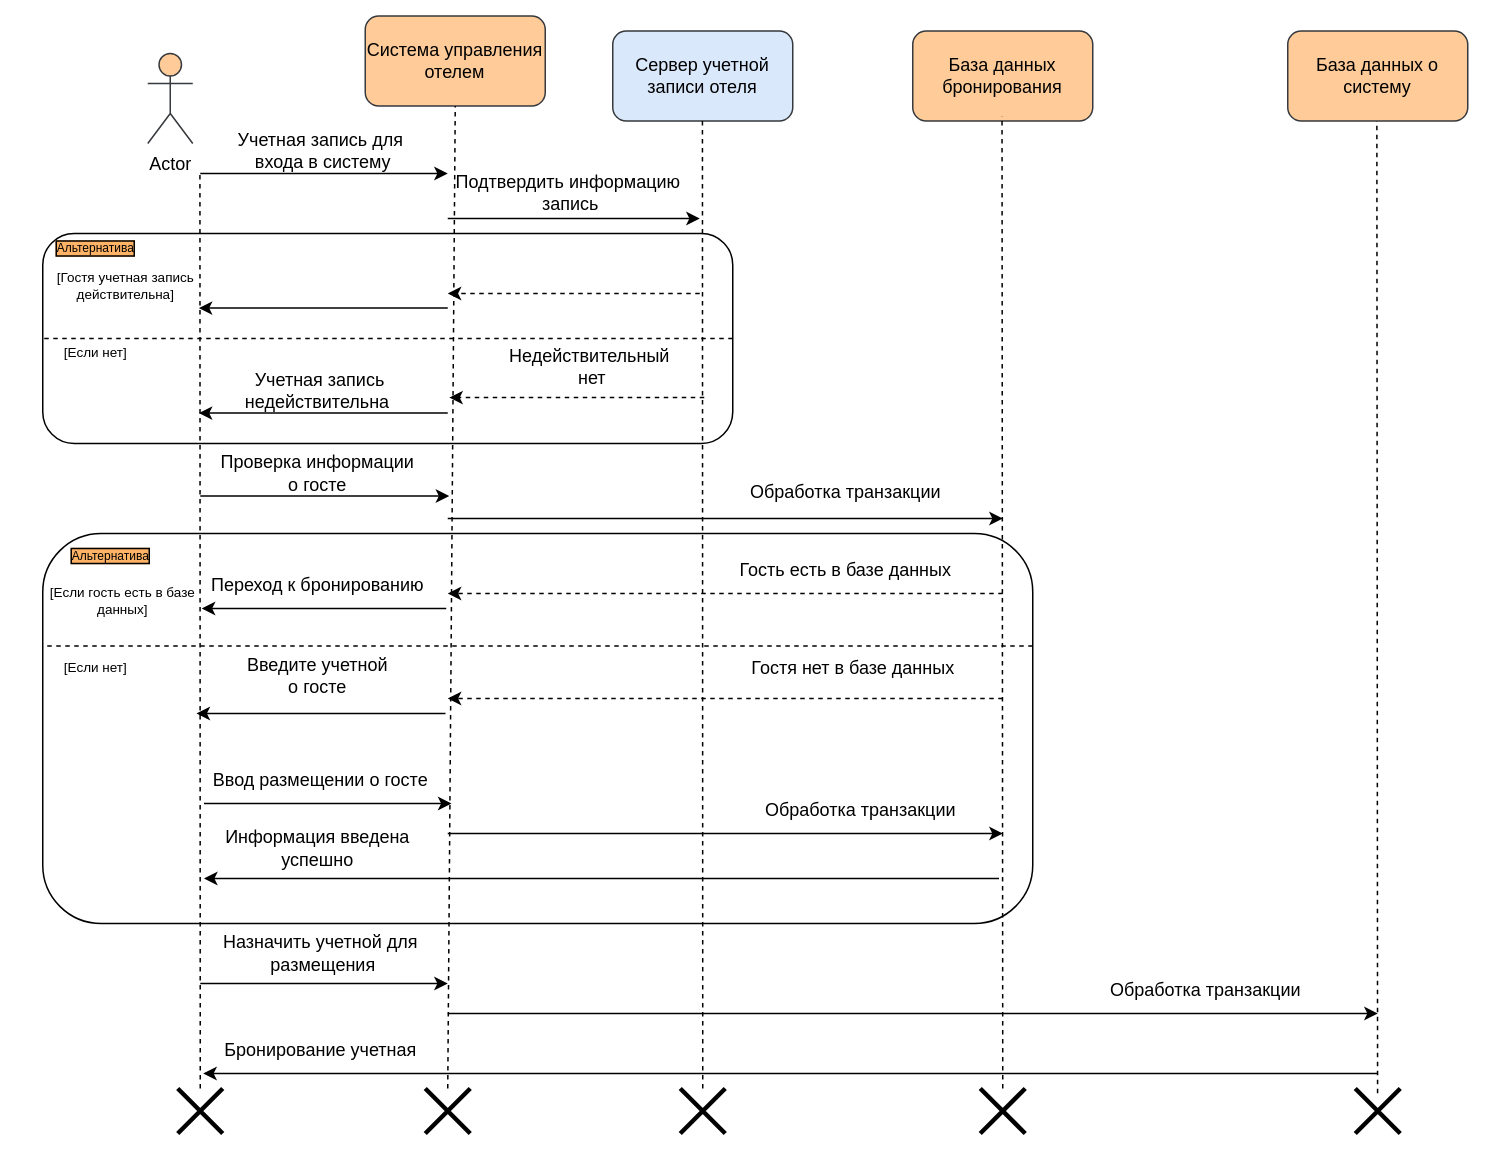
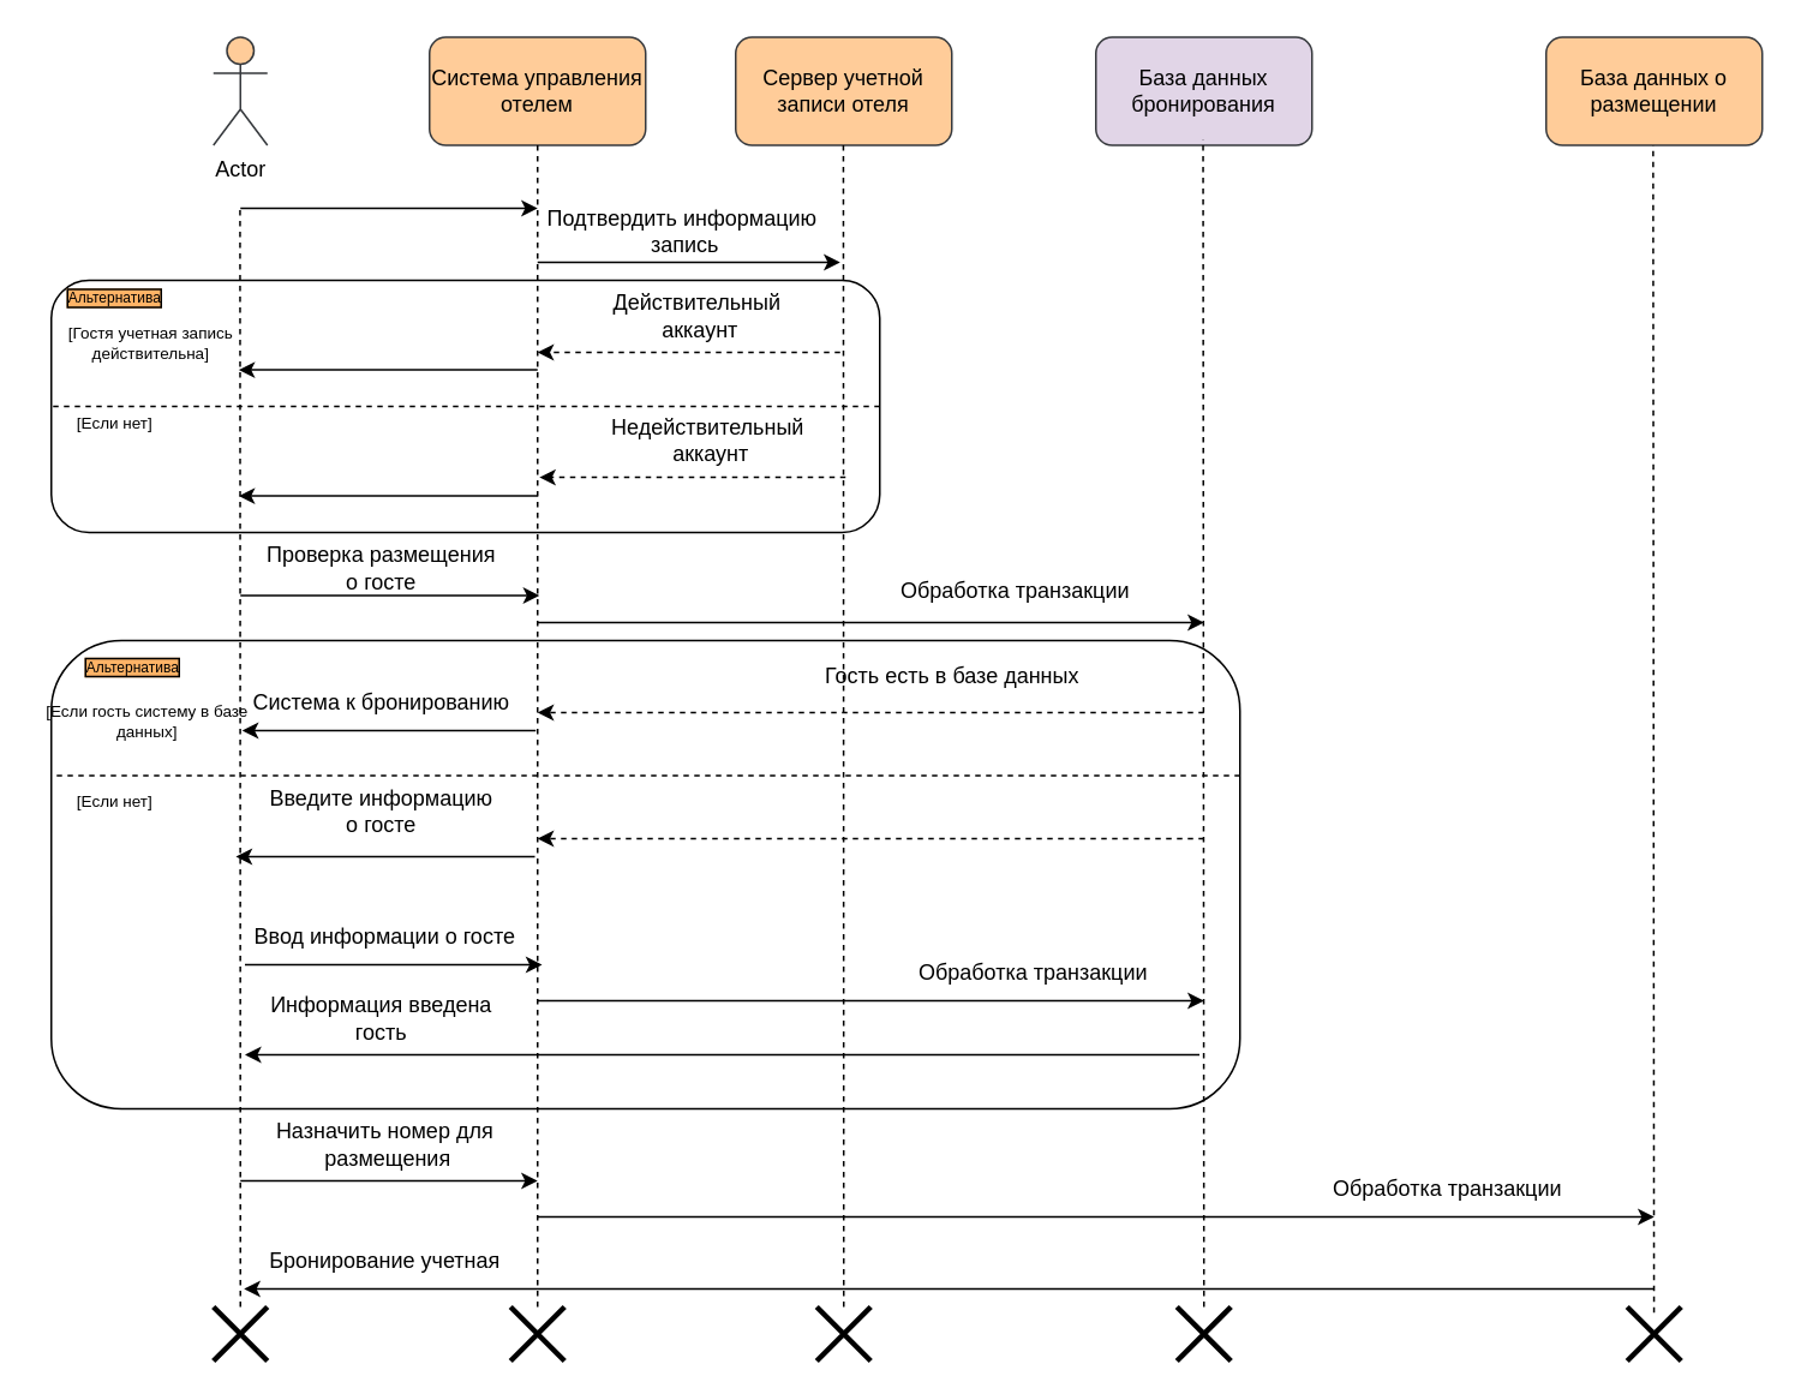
  <mxCell id="0" />
  <mxCell id="1" parent="0" />
- <mxCell id="2" value="Actor" style="shape=umlActor;verticalLabelPosition=bottom;verticalAlign=top;html=1;outlineConnect=0;fillColor=#ffcc99;strokeColor=#36393d;" parent="1" vertex="1"><mxGeometry x="98" y="35" width="30" height="60" as="geometry" /></mxCell>
- <mxCell id="3" value="Система управления отелем" style="rounded=1;whiteSpace=wrap;html=1;fillColor=#ffcc99;strokeColor=#36393d;" vertex="1" parent="1"><mxGeometry x="243" y="10" width="120" height="60" as="geometry" /></mxCell>
- <mxCell id="4" value="Сервер учетной записи отеля" style="rounded=1;whiteSpace=wrap;html=1;fillColor=#dae8fc;strokeColor=#36393d;" vertex="1" parent="1"><mxGeometry x="408" y="20" width="120" height="60" as="geometry" /></mxCell>
- <mxCell id="5" value="База данных бронирования" style="rounded=1;whiteSpace=wrap;html=1;fillColor=#ffcc99;strokeColor=#36393d;" vertex="1" parent="1"><mxGeometry x="608" y="20" width="120" height="60" as="geometry" /></mxCell>
- <mxCell id="6" value="База данных о систему" style="rounded=1;whiteSpace=wrap;html=1;fillColor=#ffcc99;strokeColor=#36393d;" vertex="1" parent="1"><mxGeometry x="858" y="20" width="120" height="60" as="geometry" /></mxCell>
+ <mxCell id="2" value="Actor" style="shape=umlActor;verticalLabelPosition=bottom;verticalAlign=top;html=1;outlineConnect=0;fillColor=#ffcc99;strokeColor=#36393d;" parent="1" vertex="1"><mxGeometry x="118" y="20" width="30" height="60" as="geometry" /></mxCell>
+ <mxCell id="3" value="Система управления отелем" style="rounded=1;whiteSpace=wrap;html=1;fillColor=#ffcc99;strokeColor=#36393d;" vertex="1" parent="1"><mxGeometry x="238" y="20" width="120" height="60" as="geometry" /></mxCell>
+ <mxCell id="4" value="Сервер учетной записи отеля" style="rounded=1;whiteSpace=wrap;html=1;fillColor=#ffcc99;strokeColor=#36393d;" vertex="1" parent="1"><mxGeometry x="408" y="20" width="120" height="60" as="geometry" /></mxCell>
+ <mxCell id="5" value="База данных бронирования" style="rounded=1;whiteSpace=wrap;html=1;fillColor=#e1d5e7;strokeColor=#36393d;" vertex="1" parent="1"><mxGeometry x="608" y="20" width="120" height="60" as="geometry" /></mxCell>
+ <mxCell id="6" value="База данных о размещении" style="rounded=1;whiteSpace=wrap;html=1;fillColor=#ffcc99;strokeColor=#36393d;" vertex="1" parent="1"><mxGeometry x="858" y="20" width="120" height="60" as="geometry" /></mxCell>
  <mxCell id="7" value="" style="endArrow=none;dashed=1;html=1;rounded=0;entryX=0.5;entryY=1;entryDx=0;entryDy=0;" edge="1" parent="1" target="3"><mxGeometry width="50" height="50" relative="1" as="geometry"><mxPoint x="298" y="725" as="sourcePoint" /><mxPoint x="238" y="55" as="targetPoint" /></mxGeometry></mxCell>
  <mxCell id="8" value="" style="endArrow=none;dashed=1;html=1;rounded=0;entryX=0.5;entryY=1;entryDx=0;entryDy=0;" edge="1" parent="1"><mxGeometry width="50" height="50" relative="1" as="geometry"><mxPoint x="133" y="725" as="sourcePoint" /><mxPoint x="132.79" y="115" as="targetPoint" /></mxGeometry></mxCell>
  <mxCell id="9" value="" style="endArrow=classic;html=1;rounded=0;targetPerimeterSpacing=0;jumpSize=0;strokeColor=default;endFill=1;" edge="1" parent="1"><mxGeometry width="50" height="50" relative="1" as="geometry"><mxPoint x="133" y="115" as="sourcePoint" /><mxPoint x="298" y="115" as="targetPoint" /></mxGeometry></mxCell>
  <mxCell id="10" value="" style="endArrow=classic;html=1;rounded=0;targetPerimeterSpacing=0;jumpSize=0;strokeColor=default;endFill=1;" edge="1" parent="1"><mxGeometry width="50" height="50" relative="1" as="geometry"><mxPoint x="298" y="145" as="sourcePoint" /><mxPoint x="466" y="145" as="targetPoint" /></mxGeometry></mxCell>
  <mxCell id="11" value="" style="endArrow=none;dashed=1;html=1;rounded=0;entryX=0.5;entryY=1;entryDx=0;entryDy=0;" edge="1" parent="1"><mxGeometry width="50" height="50" relative="1" as="geometry"><mxPoint x="468" y="725" as="sourcePoint" /><mxPoint x="467.79" y="80" as="targetPoint" /></mxGeometry></mxCell>
- <mxCell id="12" value="Учетная запись для&lt;br&gt;&amp;nbsp;входа в систему" style="text;html=1;align=center;verticalAlign=middle;resizable=0;points=[];autosize=1;strokeColor=none;fillColor=none;" vertex="1" parent="1"><mxGeometry x="148" y="80" width="130" height="40" as="geometry" /></mxCell>
  <mxCell id="13" value="Подтвердить информацию&lt;br&gt;&amp;nbsp;запись" style="text;html=1;align=center;verticalAlign=middle;resizable=0;points=[];autosize=1;strokeColor=none;fillColor=none;" vertex="1" parent="1"><mxGeometry x="308" y="108" width="140" height="40" as="geometry" /></mxCell>
  <mxCell id="14" value="" style="rounded=1;whiteSpace=wrap;html=1;fillColor=none;" vertex="1" parent="1"><mxGeometry x="28" y="155" width="460" height="140" as="geometry" /></mxCell>
  <mxCell id="15" value="" style="endArrow=classic;html=1;rounded=0;jumpSize=0;strokeColor=default;endFill=1;sourcePerimeterSpacing=0;dashed=1;" edge="1" parent="1"><mxGeometry width="50" height="50" relative="1" as="geometry"><mxPoint x="466" y="195" as="sourcePoint" /><mxPoint x="298" y="195" as="targetPoint" /></mxGeometry></mxCell>
+ <mxCell id="16" value="Действительный&amp;nbsp;&lt;br&gt;аккаунт" style="text;html=1;align=center;verticalAlign=middle;resizable=0;points=[];autosize=1;strokeColor=none;fillColor=none;dashed=1;" vertex="1" parent="1"><mxGeometry x="328" y="155" width="120" height="40" as="geometry" /></mxCell>
  <mxCell id="17" value="" style="endArrow=none;dashed=1;html=1;rounded=0;exitX=1;exitY=0.5;exitDx=0;exitDy=0;entryX=0;entryY=0.5;entryDx=0;entryDy=0;" edge="1" parent="1" source="14" target="14"><mxGeometry width="50" height="50" relative="1" as="geometry"><mxPoint x="218" y="145" as="sourcePoint" /><mxPoint x="268" y="95" as="targetPoint" /></mxGeometry></mxCell>
  <mxCell id="18" value="" style="endArrow=classic;html=1;rounded=0;jumpSize=0;strokeColor=default;endFill=1;sourcePerimeterSpacing=0;" edge="1" parent="1"><mxGeometry width="50" height="50" relative="1" as="geometry"><mxPoint x="298" y="204.71" as="sourcePoint" /><mxPoint x="132" y="204.71" as="targetPoint" /></mxGeometry></mxCell>
  <mxCell id="19" value="" style="endArrow=classic;html=1;rounded=0;jumpSize=0;strokeColor=default;endFill=1;sourcePerimeterSpacing=0;" edge="1" parent="1"><mxGeometry width="50" height="50" relative="1" as="geometry"><mxPoint x="298" y="274.71" as="sourcePoint" /><mxPoint x="132" y="274.71" as="targetPoint" /></mxGeometry></mxCell>
- <mxCell id="20" value="Учетная запись недействительна&amp;nbsp;" style="text;html=1;strokeColor=none;fillColor=none;align=center;verticalAlign=middle;whiteSpace=wrap;rounded=0;" vertex="1" parent="1"><mxGeometry x="148" y="245" width="130" height="30" as="geometry" /></mxCell>
  <mxCell id="21" value="" style="endArrow=classic;html=1;rounded=0;jumpSize=0;strokeColor=default;endFill=1;sourcePerimeterSpacing=0;dashed=1;" edge="1" parent="1"><mxGeometry width="50" height="50" relative="1" as="geometry"><mxPoint x="469" y="264.41" as="sourcePoint" /><mxPoint x="299" y="264.41" as="targetPoint" /></mxGeometry></mxCell>
- <mxCell id="22" value="Недействительный&amp;nbsp;&lt;br&gt;нет" style="text;html=1;align=center;verticalAlign=middle;resizable=0;points=[];autosize=1;strokeColor=none;fillColor=none;dashed=1;" vertex="1" parent="1"><mxGeometry x="329" y="224.41" width="130" height="40" as="geometry" /></mxCell>
+ <mxCell id="22" value="Недействительный&amp;nbsp;&lt;br&gt;аккаунт" style="text;html=1;align=center;verticalAlign=middle;resizable=0;points=[];autosize=1;strokeColor=none;fillColor=none;dashed=1;" vertex="1" parent="1"><mxGeometry x="329" y="224.41" width="130" height="40" as="geometry" /></mxCell>
  <mxCell id="23" value="Альтернатива" style="text;html=1;align=center;verticalAlign=middle;resizable=0;points=[];autosize=1;strokeColor=none;fillColor=none;fontSize=8;labelBorderColor=default;labelBackgroundColor=#FFB366;" vertex="1" parent="1"><mxGeometry x="28" y="155" width="70" height="20" as="geometry" /></mxCell>
  <mxCell id="24" value="[Гостя учетная запись&lt;br style=&quot;font-size: 9px;&quot;&gt;действительна]" style="text;html=1;align=center;verticalAlign=middle;resizable=0;points=[];autosize=1;strokeColor=none;fillColor=none;fontSize=9;" vertex="1" parent="1"><mxGeometry x="28" y="170" width="110" height="40" as="geometry" /></mxCell>
  <mxCell id="25" value="[Если нет]" style="text;html=1;align=center;verticalAlign=middle;resizable=0;points=[];autosize=1;strokeColor=none;fillColor=none;fontSize=9;" vertex="1" parent="1"><mxGeometry x="28" y="225" width="70" height="20" as="geometry" /></mxCell>
  <mxCell id="26" value="" style="endArrow=classic;html=1;rounded=0;targetPerimeterSpacing=0;jumpSize=0;strokeColor=default;endFill=1;" edge="1" parent="1"><mxGeometry width="50" height="50" relative="1" as="geometry"><mxPoint x="133" y="330" as="sourcePoint" /><mxPoint x="299" y="330" as="targetPoint" /></mxGeometry></mxCell>
- <mxCell id="27" value="Проверка информации&lt;br&gt;о госте" style="text;html=1;align=center;verticalAlign=middle;resizable=0;points=[];autosize=1;strokeColor=none;fillColor=none;" vertex="1" parent="1"><mxGeometry x="135.5" y="295" width="150" height="40" as="geometry" /></mxCell>
+ <mxCell id="27" value="Проверка размещения&lt;br&gt;о госте" style="text;html=1;align=center;verticalAlign=middle;resizable=0;points=[];autosize=1;strokeColor=none;fillColor=none;" vertex="1" parent="1"><mxGeometry x="135.5" y="295" width="150" height="40" as="geometry" /></mxCell>
  <mxCell id="28" value="" style="endArrow=none;dashed=1;html=1;rounded=0;entryX=0.5;entryY=1;entryDx=0;entryDy=0;" edge="1" parent="1"><mxGeometry width="50" height="50" relative="1" as="geometry"><mxPoint x="668" y="725" as="sourcePoint" /><mxPoint x="667.52" y="76.91" as="targetPoint" /></mxGeometry></mxCell>
  <mxCell id="29" value="" style="endArrow=classic;html=1;rounded=0;targetPerimeterSpacing=0;jumpSize=0;strokeColor=default;endFill=1;" edge="1" parent="1"><mxGeometry width="50" height="50" relative="1" as="geometry"><mxPoint x="298" y="345" as="sourcePoint" /><mxPoint x="668" y="345" as="targetPoint" /></mxGeometry></mxCell>
  <mxCell id="30" value="Обработка транзакции" style="text;html=1;align=center;verticalAlign=middle;resizable=0;points=[];autosize=1;strokeColor=none;fillColor=none;" vertex="1" parent="1"><mxGeometry x="488" y="313" width="150" height="30" as="geometry" /></mxCell>
  <mxCell id="31" value="" style="rounded=1;whiteSpace=wrap;html=1;fillColor=none;" vertex="1" parent="1"><mxGeometry x="28" y="355" width="660" height="260" as="geometry" /></mxCell>
  <mxCell id="32" value="" style="endArrow=classic;html=1;rounded=0;jumpSize=0;strokeColor=default;endFill=1;sourcePerimeterSpacing=0;dashed=1;" edge="1" parent="1"><mxGeometry width="50" height="50" relative="1" as="geometry"><mxPoint x="668" y="395" as="sourcePoint" /><mxPoint x="298" y="395" as="targetPoint" /></mxGeometry></mxCell>
- <mxCell id="33" value="Гость есть в базе данных" style="text;html=1;align=center;verticalAlign=middle;resizable=0;points=[];autosize=1;strokeColor=none;fillColor=none;" vertex="1" parent="1"><mxGeometry x="483" y="365" width="160" height="30" as="geometry" /></mxCell>
+ <mxCell id="33" value="Гость есть в базе данных" style="text;html=1;align=center;verticalAlign=middle;resizable=0;points=[];autosize=1;strokeColor=none;fillColor=none;" vertex="1" parent="1"><mxGeometry x="448" y="360" width="160" height="30" as="geometry" /></mxCell>
  <mxCell id="34" value="" style="endArrow=classic;html=1;rounded=0;jumpSize=0;strokeColor=default;endFill=1;sourcePerimeterSpacing=0;dashed=1;" edge="1" parent="1"><mxGeometry width="50" height="50" relative="1" as="geometry"><mxPoint x="668" y="465" as="sourcePoint" /><mxPoint x="298" y="465" as="targetPoint" /></mxGeometry></mxCell>
- <mxCell id="35" value="Гостя нет в базе данных" style="text;html=1;align=center;verticalAlign=middle;resizable=0;points=[];autosize=1;strokeColor=none;fillColor=none;" vertex="1" parent="1"><mxGeometry x="488" y="430" width="160" height="30" as="geometry" /></mxCell>
  <mxCell id="36" value="" style="endArrow=classic;html=1;rounded=0;jumpSize=0;strokeColor=default;endFill=1;sourcePerimeterSpacing=0;" edge="1" parent="1"><mxGeometry width="50" height="50" relative="1" as="geometry"><mxPoint x="297" y="405" as="sourcePoint" /><mxPoint x="134" y="405" as="targetPoint" /></mxGeometry></mxCell>
- <mxCell id="37" value="Переход к бронированию" style="text;html=1;align=center;verticalAlign=middle;resizable=0;points=[];autosize=1;strokeColor=none;fillColor=none;" vertex="1" parent="1"><mxGeometry x="125.5" y="375" width="170" height="30" as="geometry" /></mxCell>
+ <mxCell id="37" value="Система к бронированию" style="text;html=1;align=center;verticalAlign=middle;resizable=0;points=[];autosize=1;strokeColor=none;fillColor=none;" vertex="1" parent="1"><mxGeometry x="125.5" y="375" width="170" height="30" as="geometry" /></mxCell>
  <mxCell id="38" value="" style="endArrow=classic;html=1;rounded=0;jumpSize=0;strokeColor=default;endFill=1;sourcePerimeterSpacing=0;" edge="1" parent="1"><mxGeometry width="50" height="50" relative="1" as="geometry"><mxPoint x="296.5" y="475" as="sourcePoint" /><mxPoint x="130.5" y="475" as="targetPoint" /></mxGeometry></mxCell>
- <mxCell id="39" value="Введите учетной &lt;br&gt;о госте" style="text;html=1;align=center;verticalAlign=middle;resizable=0;points=[];autosize=1;strokeColor=none;fillColor=none;" vertex="1" parent="1"><mxGeometry x="135.5" y="430" width="150" height="40" as="geometry" /></mxCell>
+ <mxCell id="39" value="Введите информацию &lt;br&gt;о госте" style="text;html=1;align=center;verticalAlign=middle;resizable=0;points=[];autosize=1;strokeColor=none;fillColor=none;" vertex="1" parent="1"><mxGeometry x="135.5" y="430" width="150" height="40" as="geometry" /></mxCell>
  <mxCell id="40" value="Альтернатива" style="text;html=1;align=center;verticalAlign=middle;resizable=0;points=[];autosize=1;strokeColor=none;fillColor=none;fontSize=8;labelBorderColor=default;labelBackgroundColor=#FFB366;" vertex="1" parent="1"><mxGeometry x="38" y="360" width="70" height="20" as="geometry" /></mxCell>
- <mxCell id="41" value="[Если гость есть в базе&lt;br&gt;данных]" style="text;html=1;align=center;verticalAlign=middle;resizable=0;points=[];autosize=1;strokeColor=none;fillColor=none;fontSize=9;" vertex="1" parent="1"><mxGeometry x="20.5" y="380" width="120" height="40" as="geometry" /></mxCell>
+ <mxCell id="41" value="[Если гость систему в базе&lt;br&gt;данных]" style="text;html=1;align=center;verticalAlign=middle;resizable=0;points=[];autosize=1;strokeColor=none;fillColor=none;fontSize=9;" vertex="1" parent="1"><mxGeometry x="20.5" y="380" width="120" height="40" as="geometry" /></mxCell>
  <mxCell id="42" value="" style="endArrow=classic;html=1;rounded=0;targetPerimeterSpacing=0;jumpSize=0;strokeColor=default;endFill=1;" edge="1" parent="1"><mxGeometry width="50" height="50" relative="1" as="geometry"><mxPoint x="135.5" y="535" as="sourcePoint" /><mxPoint x="300.5" y="535" as="targetPoint" /></mxGeometry></mxCell>
- <mxCell id="43" value="Ввод размещении о госте" style="text;html=1;align=center;verticalAlign=middle;resizable=0;points=[];autosize=1;strokeColor=none;fillColor=none;" vertex="1" parent="1"><mxGeometry x="128" y="505" width="170" height="30" as="geometry" /></mxCell>
+ <mxCell id="43" value="Ввод информации о госте" style="text;html=1;align=center;verticalAlign=middle;resizable=0;points=[];autosize=1;strokeColor=none;fillColor=none;" vertex="1" parent="1"><mxGeometry x="128" y="505" width="170" height="30" as="geometry" /></mxCell>
  <mxCell id="44" value="" style="endArrow=classic;html=1;rounded=0;targetPerimeterSpacing=0;jumpSize=0;strokeColor=default;endFill=1;" edge="1" parent="1"><mxGeometry width="50" height="50" relative="1" as="geometry"><mxPoint x="298" y="555" as="sourcePoint" /><mxPoint x="668" y="555" as="targetPoint" /></mxGeometry></mxCell>
  <mxCell id="45" value="Обработка транзакции" style="text;html=1;align=center;verticalAlign=middle;resizable=0;points=[];autosize=1;strokeColor=none;fillColor=none;" vertex="1" parent="1"><mxGeometry x="498" y="525" width="150" height="30" as="geometry" /></mxCell>
  <mxCell id="46" value="" style="endArrow=none;dashed=1;html=1;rounded=0;entryX=0;entryY=0.5;entryDx=0;entryDy=0;" edge="1" parent="1"><mxGeometry width="50" height="50" relative="1" as="geometry"><mxPoint x="688" y="430" as="sourcePoint" /><mxPoint x="28" y="430" as="targetPoint" /></mxGeometry></mxCell>
  <mxCell id="47" value="[Если нет]" style="text;html=1;align=center;verticalAlign=middle;resizable=0;points=[];autosize=1;strokeColor=none;fillColor=none;fontSize=9;" vertex="1" parent="1"><mxGeometry x="28" y="435" width="70" height="20" as="geometry" /></mxCell>
  <mxCell id="48" value="" style="endArrow=none;html=1;rounded=0;startArrow=classic;startFill=1;" edge="1" parent="1"><mxGeometry width="50" height="50" relative="1" as="geometry"><mxPoint x="135.5" y="585" as="sourcePoint" /><mxPoint x="665.5" y="585" as="targetPoint" /></mxGeometry></mxCell>
- <mxCell id="49" value="Информация введена&lt;br&gt;успешно" style="text;html=1;align=center;verticalAlign=middle;resizable=0;points=[];autosize=1;strokeColor=none;fillColor=none;" vertex="1" parent="1"><mxGeometry x="135.5" y="545" width="150" height="40" as="geometry" /></mxCell>
+ <mxCell id="49" value="Информация введена&lt;br&gt;гость" style="text;html=1;align=center;verticalAlign=middle;resizable=0;points=[];autosize=1;strokeColor=none;fillColor=none;" vertex="1" parent="1"><mxGeometry x="135.5" y="545" width="150" height="40" as="geometry" /></mxCell>
  <mxCell id="50" value="" style="endArrow=classic;html=1;rounded=0;targetPerimeterSpacing=0;jumpSize=0;strokeColor=default;endFill=1;" edge="1" parent="1"><mxGeometry width="50" height="50" relative="1" as="geometry"><mxPoint x="133" y="655" as="sourcePoint" /><mxPoint x="298" y="655" as="targetPoint" /></mxGeometry></mxCell>
- <mxCell id="51" value="Назначить учетной для&lt;br&gt;&amp;nbsp;размещения" style="text;html=1;align=center;verticalAlign=middle;resizable=0;points=[];autosize=1;strokeColor=none;fillColor=none;" vertex="1" parent="1"><mxGeometry x="143" y="615" width="140" height="40" as="geometry" /></mxCell>
+ <mxCell id="51" value="Назначить номер для&lt;br&gt;&amp;nbsp;размещения" style="text;html=1;align=center;verticalAlign=middle;resizable=0;points=[];autosize=1;strokeColor=none;fillColor=none;" vertex="1" parent="1"><mxGeometry x="143" y="615" width="140" height="40" as="geometry" /></mxCell>
  <mxCell id="52" value="" style="endArrow=classic;html=1;rounded=0;" edge="1" parent="1"><mxGeometry width="50" height="50" relative="1" as="geometry"><mxPoint x="298" y="675" as="sourcePoint" /><mxPoint x="918" y="675" as="targetPoint" /></mxGeometry></mxCell>
  <mxCell id="53" value="Обработка транзакции" style="text;html=1;align=center;verticalAlign=middle;resizable=0;points=[];autosize=1;strokeColor=none;fillColor=none;" vertex="1" parent="1"><mxGeometry x="728" y="645" width="150" height="30" as="geometry" /></mxCell>
  <mxCell id="54" value="" style="endArrow=classic;html=1;rounded=0;" edge="1" parent="1"><mxGeometry width="50" height="50" relative="1" as="geometry"><mxPoint x="918" y="715" as="sourcePoint" /><mxPoint x="135" y="715" as="targetPoint" /></mxGeometry></mxCell>
  <mxCell id="55" value="Бронирование учетная" style="text;html=1;align=center;verticalAlign=middle;resizable=0;points=[];autosize=1;strokeColor=none;fillColor=none;" vertex="1" parent="1"><mxGeometry x="128" y="685" width="170" height="30" as="geometry" /></mxCell>
  <mxCell id="56" value="" style="shape=umlDestroy;whiteSpace=wrap;html=1;strokeWidth=3;targetShapes=umlLifeline;" vertex="1" parent="1"><mxGeometry x="118" y="725" width="30" height="30" as="geometry" /></mxCell>
  <mxCell id="57" value="" style="shape=umlDestroy;whiteSpace=wrap;html=1;strokeWidth=3;targetShapes=umlLifeline;" vertex="1" parent="1"><mxGeometry x="283" y="725" width="30" height="30" as="geometry" /></mxCell>
  <mxCell id="58" value="" style="shape=umlDestroy;whiteSpace=wrap;html=1;strokeWidth=3;targetShapes=umlLifeline;" vertex="1" parent="1"><mxGeometry x="453" y="725" width="30" height="30" as="geometry" /></mxCell>
  <mxCell id="59" value="" style="shape=umlDestroy;whiteSpace=wrap;html=1;strokeWidth=3;targetShapes=umlLifeline;" vertex="1" parent="1"><mxGeometry x="653" y="725" width="30" height="30" as="geometry" /></mxCell>
  <mxCell id="60" value="" style="endArrow=none;dashed=1;html=1;rounded=0;entryX=0.5;entryY=1;entryDx=0;entryDy=0;" edge="1" parent="1"><mxGeometry width="50" height="50" relative="1" as="geometry"><mxPoint x="917.89" y="728.09" as="sourcePoint" /><mxPoint x="917.41" y="80" as="targetPoint" /></mxGeometry></mxCell>
  <mxCell id="61" value="" style="shape=umlDestroy;whiteSpace=wrap;html=1;strokeWidth=3;targetShapes=umlLifeline;" vertex="1" parent="1"><mxGeometry x="903" y="725" width="30" height="30" as="geometry" /></mxCell>
